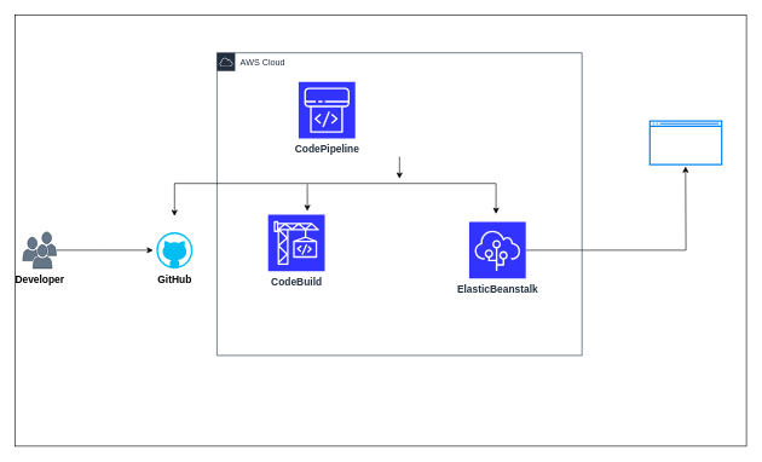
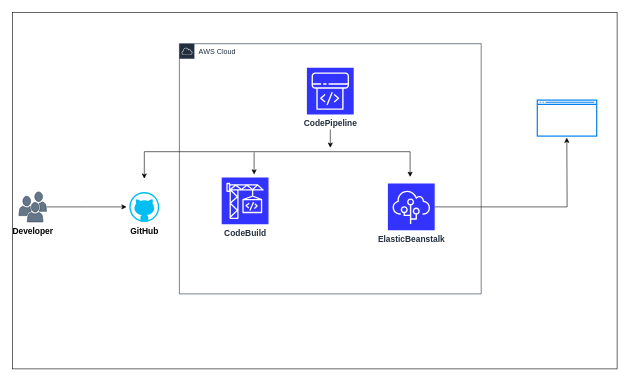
  <mxCell id="0" />
  <mxCell id="1" parent="0" />
  <mxCell id="2" value="" style="whiteSpace=wrap;html=1;fillColor=none;rounded=0;" vertex="1" parent="1"><mxGeometry x="20" y="20" width="1008" height="594" as="geometry" /></mxCell>
  <mxCell id="3" style="edgeStyle=orthogonalEdgeStyle;rounded=0;orthogonalLoop=1;jettySize=auto;html=1;" edge="1" parent="1" source="4"><mxGeometry relative="1" as="geometry"><mxPoint x="210.474" y="344" as="targetPoint" /></mxGeometry></mxCell>
  <mxCell id="4" value="&lt;b&gt;&lt;font color=&quot;#000000&quot; style=&quot;font-size: 14px;&quot;&gt;Developer&lt;/font&gt;&lt;/b&gt;" style="sketch=0;pointerEvents=1;shadow=0;dashed=0;html=1;strokeColor=#314354;labelPosition=center;verticalLabelPosition=bottom;verticalAlign=top;outlineConnect=0;align=center;shape=mxgraph.office.users.users;fillColor=#647687;fontColor=#ffffff;" vertex="1" parent="1"><mxGeometry x="31" y="319" width="46" height="50" as="geometry" /></mxCell>
  <mxCell id="5" value="&lt;b&gt;&lt;font style=&quot;font-size: 14px;&quot;&gt;GitHub&lt;/font&gt;&lt;/b&gt;" style="verticalLabelPosition=bottom;html=1;verticalAlign=top;align=center;strokeColor=none;fillColor=#00BEF2;shape=mxgraph.azure.github_code;pointerEvents=1;" vertex="1" parent="1"><mxGeometry x="215" y="319" width="50" height="50" as="geometry" /></mxCell>
  <mxCell id="6" style="edgeStyle=orthogonalEdgeStyle;rounded=0;orthogonalLoop=1;jettySize=auto;html=1;" edge="1" parent="1"><mxGeometry relative="1" as="geometry"><mxPoint x="683" y="294" as="targetPoint" /><mxPoint x="683" y="251.997" as="sourcePoint" /></mxGeometry></mxCell>
  <mxCell id="7" style="edgeStyle=orthogonalEdgeStyle;rounded=0;orthogonalLoop=1;jettySize=auto;html=1;" edge="1" parent="1" source="8"><mxGeometry relative="1" as="geometry"><mxPoint x="944.158" y="228.579" as="targetPoint" /></mxGeometry></mxCell>
  <mxCell id="8" value="&lt;b&gt;&lt;font style=&quot;font-size: 14px;&quot;&gt;ElasticBeanstalk&lt;/font&gt;&lt;/b&gt;" style="sketch=0;points=[[0,0,0],[0.25,0,0],[0.5,0,0],[0.75,0,0],[1,0,0],[0,1,0],[0.25,1,0],[0.5,1,0],[0.75,1,0],[1,1,0],[0,0.25,0],[0,0.5,0],[0,0.75,0],[1,0.25,0],[1,0.5,0],[1,0.75,0]];outlineConnect=0;fontColor=#232F3E;fillColor=#3333FF;strokeColor=#ffffff;dashed=0;verticalLabelPosition=bottom;verticalAlign=top;align=center;html=1;fontSize=12;fontStyle=0;aspect=fixed;shape=mxgraph.aws4.resourceIcon;resIcon=mxgraph.aws4.elastic_beanstalk;" vertex="1" parent="1"><mxGeometry x="646" y="305" width="78" height="78" as="geometry" /></mxCell>
  <mxCell id="9" value="AWS Cloud" style="points=[[0,0],[0.25,0],[0.5,0],[0.75,0],[1,0],[1,0.25],[1,0.5],[1,0.75],[1,1],[0.75,1],[0.5,1],[0.25,1],[0,1],[0,0.75],[0,0.5],[0,0.25]];outlineConnect=0;gradientColor=none;html=1;whiteSpace=wrap;fontSize=12;fontStyle=0;container=1;pointerEvents=0;collapsible=0;recursiveResize=0;shape=mxgraph.aws4.group;grIcon=mxgraph.aws4.group_aws_cloud;strokeColor=#232F3E;fillColor=none;verticalAlign=top;align=left;spacingLeft=30;fontColor=#232F3E;dashed=0;" vertex="1" parent="1"><mxGeometry x="298.5" y="72" width="503" height="417" as="geometry" /></mxCell>
  <mxCell id="10" style="edgeStyle=orthogonalEdgeStyle;rounded=0;orthogonalLoop=1;jettySize=auto;html=1;" edge="1" parent="1"><mxGeometry relative="1" as="geometry"><mxPoint x="550" y="245.421" as="targetPoint" /><mxPoint x="550" y="215" as="sourcePoint" /></mxGeometry></mxCell>
- <mxCell id="11" value="&lt;b&gt;&lt;font style=&quot;font-size: 14px;&quot;&gt;CodePipeline&lt;/font&gt;&lt;/b&gt;" style="sketch=0;points=[[0,0,0],[0.25,0,0],[0.5,0,0],[0.75,0,0],[1,0,0],[0,1,0],[0.25,1,0],[0.5,1,0],[0.75,1,0],[1,1,0],[0,0.25,0],[0,0.5,0],[0,0.75,0],[1,0.25,0],[1,0.5,0],[1,0.75,0]];outlineConnect=0;fontColor=#232F3E;fillColor=#3333FF;strokeColor=#ffffff;dashed=0;verticalLabelPosition=bottom;verticalAlign=top;align=center;html=1;fontSize=12;fontStyle=0;aspect=fixed;shape=mxgraph.aws4.resourceIcon;resIcon=mxgraph.aws4.codepipeline;" vertex="1" parent="1"><mxGeometry x="411" y="112" width="78" height="78" as="geometry" /></mxCell>
+ <mxCell id="11" value="&lt;b&gt;&lt;font style=&quot;font-size: 14px;&quot;&gt;CodePipeline&lt;/font&gt;&lt;/b&gt;" style="sketch=0;points=[[0,0,0],[0.25,0,0],[0.5,0,0],[0.75,0,0],[1,0,0],[0,1,0],[0.25,1,0],[0.5,1,0],[0.75,1,0],[1,1,0],[0,0.25,0],[0,0.5,0],[0,0.75,0],[1,0.25,0],[1,0.5,0],[1,0.75,0]];outlineConnect=0;fontColor=#232F3E;fillColor=#3333FF;strokeColor=#ffffff;dashed=0;verticalLabelPosition=bottom;verticalAlign=top;align=center;html=1;fontSize=12;fontStyle=0;aspect=fixed;shape=mxgraph.aws4.resourceIcon;resIcon=mxgraph.aws4.codepipeline;" vertex="1" parent="1"><mxGeometry x="511" y="112" width="78" height="78" as="geometry" /></mxCell>
  <mxCell id="12" style="edgeStyle=orthogonalEdgeStyle;rounded=0;orthogonalLoop=1;jettySize=auto;html=1;" edge="1" parent="1"><mxGeometry relative="1" as="geometry"><mxPoint x="423" y="290" as="targetPoint" /><mxPoint x="423" y="253" as="sourcePoint" /></mxGeometry></mxCell>
  <mxCell id="13" value="&lt;b&gt;&lt;font style=&quot;font-size: 14px;&quot;&gt;CodeBuild&lt;/font&gt;&lt;/b&gt;" style="sketch=0;points=[[0,0,0],[0.25,0,0],[0.5,0,0],[0.75,0,0],[1,0,0],[0,1,0],[0.25,1,0],[0.5,1,0],[0.75,1,0],[1,1,0],[0,0.25,0],[0,0.5,0],[0,0.75,0],[1,0.25,0],[1,0.5,0],[1,0.75,0]];outlineConnect=0;fontColor=#232F3E;fillColor=#3333FF;strokeColor=#ffffff;dashed=0;verticalLabelPosition=bottom;verticalAlign=top;align=center;html=1;fontSize=12;fontStyle=0;aspect=fixed;shape=mxgraph.aws4.resourceIcon;resIcon=mxgraph.aws4.codebuild;" vertex="1" parent="1"><mxGeometry x="369" y="295" width="78" height="78" as="geometry" /></mxCell>
  <mxCell id="14" value="" style="edgeStyle=orthogonalEdgeStyle;orthogonalLoop=1;jettySize=auto;html=1;rounded=0;endArrow=none;endFill=0;startArrow=classic;startFill=1;" edge="1" parent="1"><mxGeometry width="80" relative="1" as="geometry"><mxPoint x="240" y="297" as="sourcePoint" /><mxPoint x="683" y="252" as="targetPoint" /><Array as="points"><mxPoint x="240" y="252" /></Array></mxGeometry></mxCell>
  <mxCell id="15" value="" style="html=1;verticalLabelPosition=bottom;align=center;labelBackgroundColor=#ffffff;verticalAlign=top;strokeWidth=2;strokeColor=#0080F0;shadow=0;dashed=0;shape=mxgraph.ios7.icons.window;" vertex="1" parent="1"><mxGeometry x="895" y="166" width="99" height="60" as="geometry" /></mxCell>
